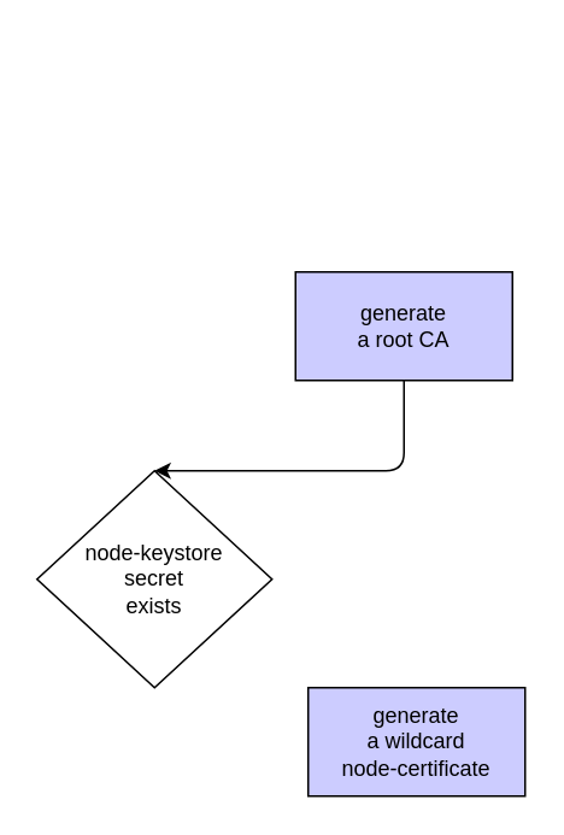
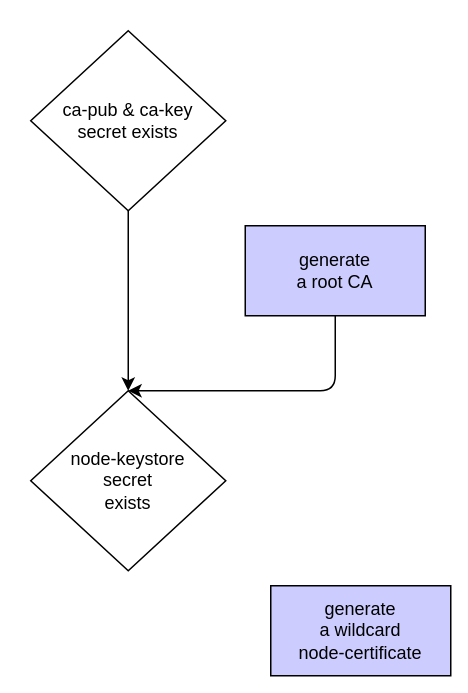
  <mxCell id="0" />
  <mxCell id="1" parent="0" />
  <mxCell id="2" value="node-keystore&lt;br&gt;secret&lt;br&gt;exists" style="rhombus;whiteSpace=wrap;html=1;align=center;" vertex="1" parent="1"><mxGeometry x="20" y="260" width="130" height="120" as="geometry" /></mxCell>
+ <mxCell id="3" value="ca-pub &amp;amp; ca-key &lt;br&gt;secret exists" style="rhombus;whiteSpace=wrap;html=1;align=center;" vertex="1" parent="1"><mxGeometry x="20" y="20" width="130" height="120" as="geometry" /></mxCell>
  <mxCell id="4" value="generate&lt;br&gt;a root CA" style="rounded=0;whiteSpace=wrap;html=1;fillColor=#CCCCFF;align=center;" vertex="1" parent="1"><mxGeometry x="163" y="150" width="120" height="60" as="geometry" /></mxCell>
- <mxCell id="5" value="generate&lt;br&gt;a wildcard&lt;br&gt;node-certificate" style="rounded=0;whiteSpace=wrap;html=1;fillColor=#CCCCFF;align=center;" vertex="1" parent="1"><mxGeometry x="170" y="380" width="120" height="60" as="geometry" /></mxCell>
+ <mxCell id="5" value="generate&lt;br&gt;a wildcard&lt;br&gt;node-certificate" style="rounded=0;whiteSpace=wrap;html=1;fillColor=#CCCCFF;align=center;" vertex="1" parent="1"><mxGeometry x="180" y="390" width="120" height="60" as="geometry" /></mxCell>
+ <mxCell id="6" value="" style="endArrow=classic;html=1;exitX=0.5;exitY=1;exitDx=0;exitDy=0;entryX=0.5;entryY=0;entryDx=0;entryDy=0;" edge="1" parent="1" source="3" target="2"><mxGeometry width="50" height="50" relative="1" as="geometry"><mxPoint x="70" y="210" as="sourcePoint" /><mxPoint x="120" y="160" as="targetPoint" /></mxGeometry></mxCell>
  <mxCell id="7" value="" style="endArrow=classic;html=1;exitX=0.5;exitY=1;exitDx=0;exitDy=0;entryX=0.5;entryY=0;entryDx=0;entryDy=0;" edge="1" parent="1" source="4" target="2"><mxGeometry width="50" height="50" relative="1" as="geometry"><mxPoint x="160" y="90" as="sourcePoint" /><mxPoint x="320" y="170" as="targetPoint" /><Array as="points"><mxPoint x="223" y="260" /></Array></mxGeometry></mxCell>
